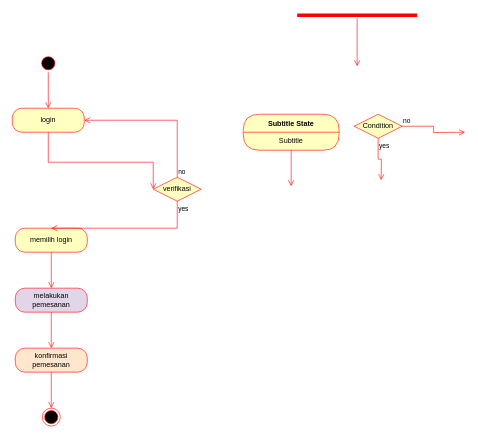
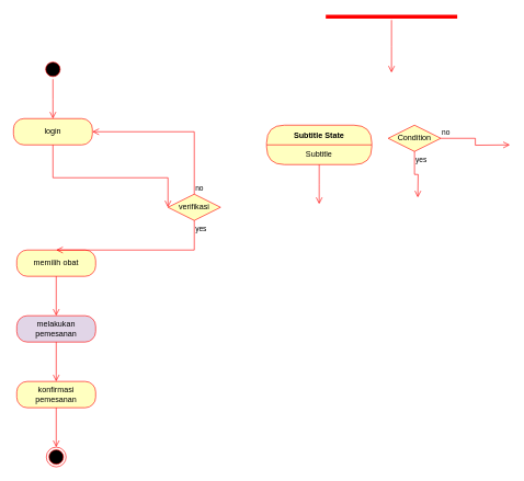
  <mxCell id="0" />
  <mxCell id="1" parent="0" />
  <mxCell id="2" value="" style="ellipse;html=1;shape=startState;fillColor=#000000;strokeColor=#ff0000;" vertex="1" parent="1"><mxGeometry x="65" y="90" width="30" height="30" as="geometry" /></mxCell>
  <mxCell id="3" value="" style="edgeStyle=orthogonalEdgeStyle;html=1;verticalAlign=bottom;endArrow=open;endSize=8;strokeColor=#ff0000;rounded=0;" edge="1" source="2" parent="1"><mxGeometry relative="1" as="geometry"><mxPoint x="80" y="180" as="targetPoint" /></mxGeometry></mxCell>
- <mxCell id="4" value="memilih login" style="rounded=1;whiteSpace=wrap;html=1;arcSize=40;fontColor=#000000;fillColor=#ffffc0;strokeColor=#ff0000;" vertex="1" parent="1"><mxGeometry x="25" y="380" width="120" height="40" as="geometry" /></mxCell>
+ <mxCell id="4" value="memilih obat" style="rounded=1;whiteSpace=wrap;html=1;arcSize=40;fontColor=#000000;fillColor=#ffffc0;strokeColor=#ff0000;" vertex="1" parent="1"><mxGeometry x="25" y="380" width="120" height="40" as="geometry" /></mxCell>
  <mxCell id="5" value="" style="edgeStyle=orthogonalEdgeStyle;html=1;verticalAlign=bottom;endArrow=open;endSize=8;strokeColor=#ff0000;rounded=0;" edge="1" source="4" parent="1"><mxGeometry relative="1" as="geometry"><mxPoint x="85" y="480" as="targetPoint" /><Array as="points"><mxPoint x="85" y="470" /><mxPoint x="85" y="470" /></Array></mxGeometry></mxCell>
  <mxCell id="6" value="Subtitle State" style="swimlane;fontStyle=1;align=center;verticalAlign=middle;childLayout=stackLayout;horizontal=1;startSize=30;horizontalStack=0;resizeParent=0;resizeLast=1;container=0;fontColor=#000000;collapsible=0;rounded=1;arcSize=30;strokeColor=#ff0000;fillColor=#ffffc0;swimlaneFillColor=#ffffc0;dropTarget=0;" vertex="1" parent="1"><mxGeometry x="405" y="190" width="160" height="60" as="geometry" /></mxCell>
  <mxCell id="7" value="Subtitle" style="text;html=1;strokeColor=none;fillColor=none;align=center;verticalAlign=middle;spacingLeft=4;spacingRight=4;whiteSpace=wrap;overflow=hidden;rotatable=0;fontColor=#000000;" vertex="1" parent="6"><mxGeometry y="30" width="160" height="30" as="geometry" /></mxCell>
  <mxCell id="8" value="" style="edgeStyle=orthogonalEdgeStyle;html=1;verticalAlign=bottom;endArrow=open;endSize=8;strokeColor=#ff0000;rounded=0;" edge="1" source="6" parent="1"><mxGeometry relative="1" as="geometry"><mxPoint x="485" y="310" as="targetPoint" /></mxGeometry></mxCell>
  <mxCell id="9" value="Condition" style="rhombus;whiteSpace=wrap;html=1;fontColor=#000000;fillColor=#ffffc0;strokeColor=#ff0000;" vertex="1" parent="1"><mxGeometry x="590" y="190" width="80" height="40" as="geometry" /></mxCell>
  <mxCell id="10" value="no" style="edgeStyle=orthogonalEdgeStyle;html=1;align=left;verticalAlign=bottom;endArrow=open;endSize=8;strokeColor=#ff0000;rounded=0;" edge="1" source="9" parent="1"><mxGeometry x="-1" relative="1" as="geometry"><mxPoint x="775" y="220" as="targetPoint" /></mxGeometry></mxCell>
  <mxCell id="11" value="yes" style="edgeStyle=orthogonalEdgeStyle;html=1;align=left;verticalAlign=top;endArrow=open;endSize=8;strokeColor=#ff0000;rounded=0;" edge="1" source="9" parent="1"><mxGeometry x="-1" relative="1" as="geometry"><mxPoint x="635" y="300" as="targetPoint" /></mxGeometry></mxCell>
  <mxCell id="12" value="" style="shape=line;html=1;strokeWidth=6;strokeColor=#ff0000;" vertex="1" parent="1"><mxGeometry x="495" y="20" width="200" height="10" as="geometry" /></mxCell>
  <mxCell id="13" value="" style="edgeStyle=orthogonalEdgeStyle;html=1;verticalAlign=bottom;endArrow=open;endSize=8;strokeColor=#ff0000;rounded=0;" edge="1" source="12" parent="1"><mxGeometry relative="1" as="geometry"><mxPoint x="595" y="110" as="targetPoint" /></mxGeometry></mxCell>
  <mxCell id="14" value="login" style="rounded=1;whiteSpace=wrap;html=1;arcSize=40;fontColor=#000000;fillColor=#ffffc0;strokeColor=#ff0000;" vertex="1" parent="1"><mxGeometry x="20" y="180" width="120" height="40" as="geometry" /></mxCell>
  <mxCell id="15" value="" style="edgeStyle=orthogonalEdgeStyle;html=1;verticalAlign=bottom;endArrow=open;endSize=8;strokeColor=#ff0000;rounded=0;entryX=0;entryY=0.5;entryDx=0;entryDy=0;" edge="1" parent="1" source="14" target="16"><mxGeometry relative="1" as="geometry"><mxPoint x="80" y="300" as="targetPoint" /><Array as="points"><mxPoint x="80" y="270" /></Array></mxGeometry></mxCell>
  <mxCell id="16" value="verifikasi" style="rhombus;whiteSpace=wrap;html=1;fontColor=#000000;fillColor=#ffffc0;strokeColor=#ff0000;" vertex="1" parent="1"><mxGeometry x="255" y="295" width="80" height="40" as="geometry" /></mxCell>
  <mxCell id="17" value="no" style="edgeStyle=orthogonalEdgeStyle;html=1;align=left;verticalAlign=bottom;endArrow=open;endSize=8;strokeColor=#ff0000;rounded=0;entryX=1;entryY=0.5;entryDx=0;entryDy=0;exitX=0.5;exitY=0;exitDx=0;exitDy=0;" edge="1" parent="1" source="16" target="14"><mxGeometry x="-1" relative="1" as="geometry"><mxPoint x="215" y="320" as="targetPoint" /></mxGeometry></mxCell>
  <mxCell id="18" value="yes" style="edgeStyle=orthogonalEdgeStyle;html=1;align=left;verticalAlign=top;endArrow=open;endSize=8;strokeColor=#ff0000;rounded=0;" edge="1" parent="1" source="16"><mxGeometry x="-1" relative="1" as="geometry"><mxPoint x="85" y="380" as="targetPoint" /><Array as="points"><mxPoint x="295" y="320" /></Array></mxGeometry></mxCell>
  <mxCell id="19" value="melakukan pemesanan" style="rounded=1;whiteSpace=wrap;html=1;arcSize=40;fontColor=#000000;fillColor=#e1d5e7;strokeColor=#ff0000;" vertex="1" parent="1"><mxGeometry x="25" y="480" width="120" height="40" as="geometry" /></mxCell>
  <mxCell id="20" value="" style="edgeStyle=orthogonalEdgeStyle;html=1;verticalAlign=bottom;endArrow=open;endSize=8;strokeColor=#ff0000;rounded=0;" edge="1" parent="1" source="19"><mxGeometry relative="1" as="geometry"><mxPoint x="85" y="580" as="targetPoint" /><Array as="points"><mxPoint x="85" y="570" /><mxPoint x="85" y="570" /></Array></mxGeometry></mxCell>
- <mxCell id="21" value="konfirmasi pemesanan" style="rounded=1;whiteSpace=wrap;html=1;arcSize=40;fontColor=#000000;fillColor=#ffe6cc;strokeColor=#ff0000;" vertex="1" parent="1"><mxGeometry x="25" y="580" width="120" height="40" as="geometry" /></mxCell>
+ <mxCell id="21" value="konfirmasi pemesanan" style="rounded=1;whiteSpace=wrap;html=1;arcSize=40;fontColor=#000000;fillColor=#ffffc0;strokeColor=#ff0000;" vertex="1" parent="1"><mxGeometry x="25" y="580" width="120" height="40" as="geometry" /></mxCell>
  <mxCell id="22" value="" style="edgeStyle=orthogonalEdgeStyle;html=1;verticalAlign=bottom;endArrow=open;endSize=8;strokeColor=#ff0000;rounded=0;" edge="1" parent="1" source="21"><mxGeometry relative="1" as="geometry"><mxPoint x="85" y="680" as="targetPoint" /><Array as="points"><mxPoint x="85" y="670" /><mxPoint x="85" y="670" /></Array></mxGeometry></mxCell>
  <mxCell id="23" value="" style="ellipse;html=1;shape=endState;fillColor=#000000;strokeColor=#ff0000;" vertex="1" parent="1"><mxGeometry x="70" y="680" width="30" height="30" as="geometry" /></mxCell>
